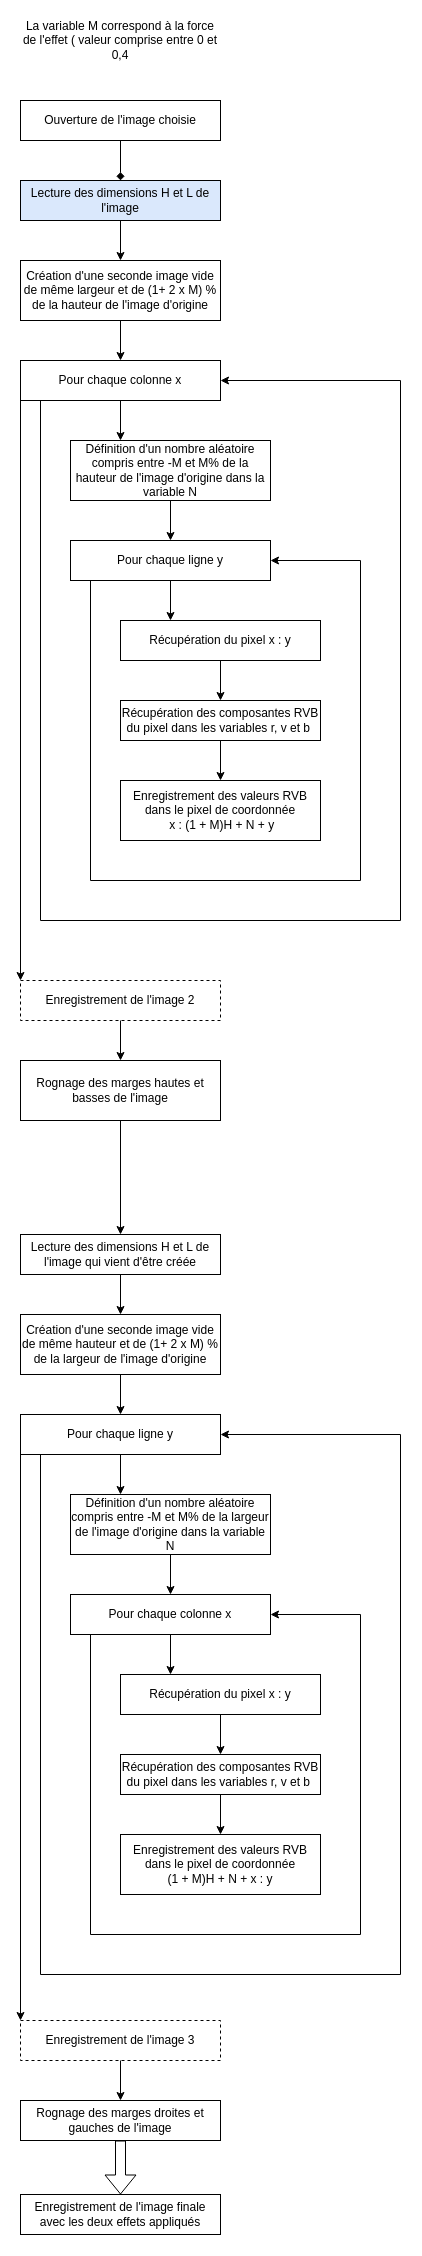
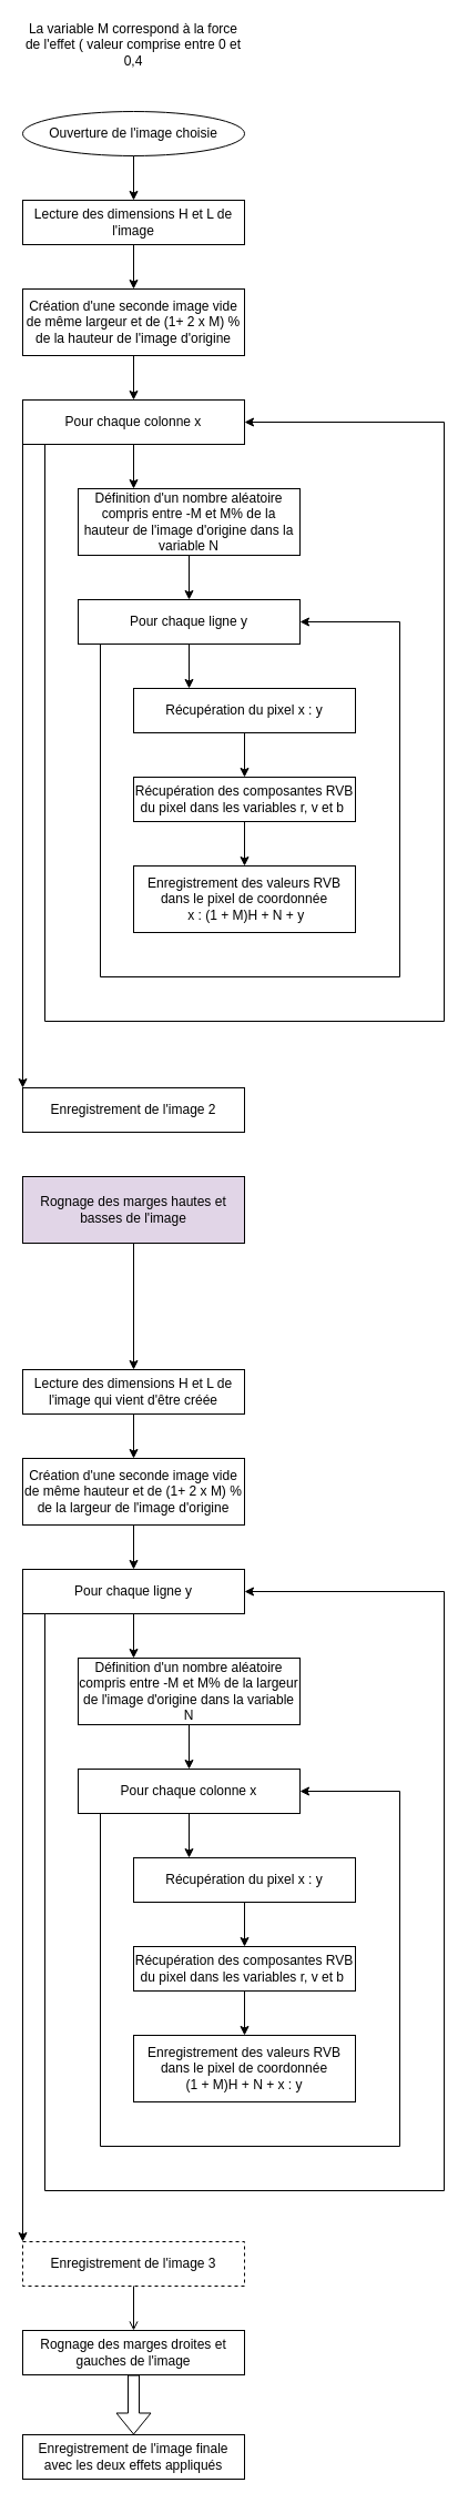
  <mxCell id="0" />
  <mxCell id="1" parent="0" />
- <mxCell id="2" value="Ouverture de l'image choisie" style="rounded=0;whiteSpace=wrap;html=1;" vertex="1" parent="1"><mxGeometry x="20" y="100" width="200" height="40" as="geometry" /></mxCell>
- <mxCell id="3" value="Lecture des dimensions H et L de l'image" style="rounded=0;whiteSpace=wrap;html=1;fillColor=#dae8fc;" vertex="1" parent="1"><mxGeometry x="20" y="180" width="200" height="40" as="geometry" /></mxCell>
- <mxCell id="4" value="" style="endArrow=diamond;html=1;rounded=0;entryX=0.5;entryY=0;entryDx=0;entryDy=0;exitX=0.5;exitY=1;exitDx=0;exitDy=0;" edge="1" parent="1" source="2" target="3"><mxGeometry width="50" height="50" relative="1" as="geometry"><mxPoint x="119.5" y="150" as="sourcePoint" /><mxPoint x="119.5" y="180" as="targetPoint" /></mxGeometry></mxCell>
+ <mxCell id="2" value="Ouverture de l'image choisie" style="ellipse;whiteSpace=wrap;html=1;" vertex="1" parent="1"><mxGeometry x="20" y="100" width="200" height="40" as="geometry" /></mxCell>
+ <mxCell id="3" value="Lecture des dimensions H et L de l'image" style="rounded=0;whiteSpace=wrap;html=1;" vertex="1" parent="1"><mxGeometry x="20" y="180" width="200" height="40" as="geometry" /></mxCell>
+ <mxCell id="4" value="" style="endArrow=classic;html=1;rounded=0;entryX=0.5;entryY=0;entryDx=0;entryDy=0;exitX=0.5;exitY=1;exitDx=0;exitDy=0;" edge="1" parent="1" source="2" target="3"><mxGeometry width="50" height="50" relative="1" as="geometry"><mxPoint x="119.5" y="150" as="sourcePoint" /><mxPoint x="119.5" y="180" as="targetPoint" /></mxGeometry></mxCell>
  <mxCell id="5" value="Création d'une seconde image vide de même largeur et de (1+ 2 x M) % de la hauteur de l'image d'origine" style="rounded=0;whiteSpace=wrap;html=1;" vertex="1" parent="1"><mxGeometry x="20" y="260" width="200" height="60" as="geometry" /></mxCell>
  <mxCell id="6" value="" style="endArrow=classic;html=1;rounded=0;exitX=0.5;exitY=1;exitDx=0;exitDy=0;entryX=0.5;entryY=0;entryDx=0;entryDy=0;" edge="1" parent="1" source="3" target="5"><mxGeometry width="50" height="50" relative="1" as="geometry"><mxPoint x="370" y="350" as="sourcePoint" /><mxPoint x="420" y="300" as="targetPoint" /></mxGeometry></mxCell>
  <mxCell id="7" value="Pour chaque colonne x" style="rounded=0;whiteSpace=wrap;html=1;" vertex="1" parent="1"><mxGeometry x="20" y="360" width="200" height="40" as="geometry" /></mxCell>
  <mxCell id="8" value="" style="endArrow=classic;html=1;rounded=0;exitX=0.5;exitY=1;exitDx=0;exitDy=0;entryX=0.5;entryY=0;entryDx=0;entryDy=0;" edge="1" parent="1" source="5" target="7"><mxGeometry width="50" height="50" relative="1" as="geometry"><mxPoint x="370" y="350" as="sourcePoint" /><mxPoint x="420" y="300" as="targetPoint" /></mxGeometry></mxCell>
  <mxCell id="9" value="Définition d'un nombre aléatoire compris entre -M et M% de la hauteur de l'image d'origine dans la variable N" style="rounded=0;whiteSpace=wrap;html=1;" vertex="1" parent="1"><mxGeometry x="70" y="440" width="200" height="60" as="geometry" /></mxCell>
  <mxCell id="10" value="" style="endArrow=classic;html=1;rounded=0;exitX=0.5;exitY=1;exitDx=0;exitDy=0;entryX=0.25;entryY=0;entryDx=0;entryDy=0;" edge="1" parent="1" source="7" target="9"><mxGeometry width="50" height="50" relative="1" as="geometry"><mxPoint x="370" y="350" as="sourcePoint" /><mxPoint x="420" y="300" as="targetPoint" /></mxGeometry></mxCell>
  <mxCell id="11" value="Pour chaque ligne y" style="rounded=0;whiteSpace=wrap;html=1;" vertex="1" parent="1"><mxGeometry x="70" y="540" width="200" height="40" as="geometry" /></mxCell>
  <mxCell id="12" value="" style="endArrow=classic;html=1;rounded=0;exitX=0.5;exitY=1;exitDx=0;exitDy=0;entryX=0.5;entryY=0;entryDx=0;entryDy=0;" edge="1" parent="1" source="9" target="11"><mxGeometry width="50" height="50" relative="1" as="geometry"><mxPoint x="370" y="450" as="sourcePoint" /><mxPoint x="420" y="400" as="targetPoint" /></mxGeometry></mxCell>
  <mxCell id="13" style="edgeStyle=orthogonalEdgeStyle;rounded=0;orthogonalLoop=1;jettySize=auto;html=1;exitX=0.5;exitY=1;exitDx=0;exitDy=0;entryX=0.5;entryY=0;entryDx=0;entryDy=0;" edge="1" parent="1" source="14" target="18"><mxGeometry relative="1" as="geometry" /></mxCell>
  <mxCell id="14" value="Récupération des composantes RVB du pixel dans les variables r, v et b&amp;nbsp;" style="rounded=0;whiteSpace=wrap;html=1;" vertex="1" parent="1"><mxGeometry x="120" y="700" width="200" height="40" as="geometry" /></mxCell>
  <mxCell id="15" value="Récupération du pixel x : y" style="rounded=0;whiteSpace=wrap;html=1;" vertex="1" parent="1"><mxGeometry x="120" y="620" width="200" height="40" as="geometry" /></mxCell>
  <mxCell id="16" value="" style="endArrow=classic;html=1;rounded=0;exitX=0.5;exitY=1;exitDx=0;exitDy=0;entryX=0.25;entryY=0;entryDx=0;entryDy=0;" edge="1" parent="1" source="11" target="15"><mxGeometry width="50" height="50" relative="1" as="geometry"><mxPoint x="370" y="490" as="sourcePoint" /><mxPoint x="420" y="440" as="targetPoint" /></mxGeometry></mxCell>
  <mxCell id="17" value="" style="endArrow=classic;html=1;rounded=0;exitX=0.5;exitY=1;exitDx=0;exitDy=0;entryX=0.5;entryY=0;entryDx=0;entryDy=0;" edge="1" parent="1" source="15" target="14"><mxGeometry width="50" height="50" relative="1" as="geometry"><mxPoint x="370" y="490" as="sourcePoint" /><mxPoint x="420" y="440" as="targetPoint" /></mxGeometry></mxCell>
  <mxCell id="18" value="Enregistrement des valeurs RVB dans le pixel de coordonnée&lt;br&gt;&amp;nbsp;x : (1 + M)H + N + y" style="rounded=0;whiteSpace=wrap;html=1;" vertex="1" parent="1"><mxGeometry x="120" y="780" width="200" height="60" as="geometry" /></mxCell>
  <mxCell id="19" value="" style="endArrow=classic;html=1;rounded=0;entryX=1;entryY=0.5;entryDx=0;entryDy=0;" edge="1" parent="1" target="11"><mxGeometry width="50" height="50" relative="1" as="geometry"><mxPoint x="90" y="580" as="sourcePoint" /><mxPoint x="420" y="640" as="targetPoint" /><Array as="points"><mxPoint x="90" y="880" /><mxPoint x="360" y="880" /><mxPoint x="360" y="560" /></Array></mxGeometry></mxCell>
  <mxCell id="20" value="" style="endArrow=classic;html=1;rounded=0;exitX=0.1;exitY=1;exitDx=0;exitDy=0;exitPerimeter=0;entryX=1;entryY=0.5;entryDx=0;entryDy=0;" edge="1" parent="1" source="7" target="7"><mxGeometry width="50" height="50" relative="1" as="geometry"><mxPoint x="-50" y="510" as="sourcePoint" /><mxPoint x="490" y="930" as="targetPoint" /><Array as="points"><mxPoint x="40" y="920" /><mxPoint x="400" y="920" /><mxPoint x="400" y="380" /></Array></mxGeometry></mxCell>
  <mxCell id="21" value="" style="endArrow=classic;html=1;rounded=0;exitX=0;exitY=1;exitDx=0;exitDy=0;entryX=0;entryY=0;entryDx=0;entryDy=0;" edge="1" parent="1" source="7" target="22"><mxGeometry width="50" height="50" relative="1" as="geometry"><mxPoint x="370" y="700" as="sourcePoint" /><mxPoint x="20" y="920" as="targetPoint" /><Array as="points" /></mxGeometry></mxCell>
- <mxCell id="22" value="Enregistrement de l'image 2" style="rounded=0;whiteSpace=wrap;html=1;dashed=1;" vertex="1" parent="1"><mxGeometry x="20" y="980" width="200" height="40" as="geometry" /></mxCell>
+ <mxCell id="22" value="Enregistrement de l'image 2" style="rounded=0;whiteSpace=wrap;html=1;" vertex="1" parent="1"><mxGeometry x="20" y="980" width="200" height="40" as="geometry" /></mxCell>
  <mxCell id="23" value="La variable M correspond à la force de l'effet ( valeur comprise entre 0 et 0,4" style="text;html=1;align=center;verticalAlign=middle;whiteSpace=wrap;rounded=0;" vertex="1" parent="1"><mxGeometry x="20" y="20" width="200" height="40" as="geometry" /></mxCell>
  <mxCell id="24" style="edgeStyle=orthogonalEdgeStyle;rounded=0;orthogonalLoop=1;jettySize=auto;html=1;exitX=0.5;exitY=1;exitDx=0;exitDy=0;entryX=0.5;entryY=0;entryDx=0;entryDy=0;" edge="1" parent="1" source="25" target="27"><mxGeometry relative="1" as="geometry" /></mxCell>
- <mxCell id="25" value="Rognage des marges hautes et basses de l'image" style="rounded=0;whiteSpace=wrap;html=1;" vertex="1" parent="1"><mxGeometry x="20" y="1060" width="200" height="60" as="geometry" /></mxCell>
- <mxCell id="26" value="" style="endArrow=classic;html=1;rounded=0;entryX=0.5;entryY=0;entryDx=0;entryDy=0;exitX=0.5;exitY=1;exitDx=0;exitDy=0;" edge="1" parent="1" source="22" target="25"><mxGeometry width="50" height="50" relative="1" as="geometry"><mxPoint x="620" y="940" as="sourcePoint" /><mxPoint x="620" y="980" as="targetPoint" /></mxGeometry></mxCell>
+ <mxCell id="25" value="Rognage des marges hautes et basses de l'image" style="rounded=0;whiteSpace=wrap;html=1;fillColor=#e1d5e7;" vertex="1" parent="1"><mxGeometry x="20" y="1060" width="200" height="60" as="geometry" /></mxCell>
  <mxCell id="27" value="Lecture des dimensions H et L de l'image qui vient d'être créée" style="rounded=0;whiteSpace=wrap;html=1;" vertex="1" parent="1"><mxGeometry x="20" y="1234" width="200" height="40" as="geometry" /></mxCell>
  <mxCell id="28" value="Création d'une seconde image vide de même hauteur et de (1+ 2 x M) % de la largeur de l'image d'origine" style="rounded=0;whiteSpace=wrap;html=1;" vertex="1" parent="1"><mxGeometry x="20" y="1314" width="200" height="60" as="geometry" /></mxCell>
  <mxCell id="29" value="" style="endArrow=classic;html=1;rounded=0;exitX=0.5;exitY=1;exitDx=0;exitDy=0;entryX=0.5;entryY=0;entryDx=0;entryDy=0;" edge="1" parent="1" source="27" target="28"><mxGeometry width="50" height="50" relative="1" as="geometry"><mxPoint x="370" y="1404" as="sourcePoint" /><mxPoint x="420" y="1354" as="targetPoint" /></mxGeometry></mxCell>
  <mxCell id="30" value="Pour chaque ligne y" style="rounded=0;whiteSpace=wrap;html=1;" vertex="1" parent="1"><mxGeometry x="20" y="1414" width="200" height="40" as="geometry" /></mxCell>
  <mxCell id="31" value="" style="endArrow=classic;html=1;rounded=0;exitX=0.5;exitY=1;exitDx=0;exitDy=0;entryX=0.5;entryY=0;entryDx=0;entryDy=0;" edge="1" parent="1" source="28" target="30"><mxGeometry width="50" height="50" relative="1" as="geometry"><mxPoint x="370" y="1404" as="sourcePoint" /><mxPoint x="420" y="1354" as="targetPoint" /></mxGeometry></mxCell>
  <mxCell id="32" value="Définition d'un nombre aléatoire compris entre -M et M% de la largeur de l'image d'origine dans la variable N" style="rounded=0;whiteSpace=wrap;html=1;" vertex="1" parent="1"><mxGeometry x="70" y="1494" width="200" height="60" as="geometry" /></mxCell>
  <mxCell id="33" value="" style="endArrow=classic;html=1;rounded=0;exitX=0.5;exitY=1;exitDx=0;exitDy=0;entryX=0.25;entryY=0;entryDx=0;entryDy=0;" edge="1" parent="1" source="30" target="32"><mxGeometry width="50" height="50" relative="1" as="geometry"><mxPoint x="370" y="1404" as="sourcePoint" /><mxPoint x="420" y="1354" as="targetPoint" /></mxGeometry></mxCell>
  <mxCell id="34" value="Pour chaque colonne x" style="rounded=0;whiteSpace=wrap;html=1;" vertex="1" parent="1"><mxGeometry x="70" y="1594" width="200" height="40" as="geometry" /></mxCell>
  <mxCell id="35" value="" style="endArrow=classic;html=1;rounded=0;exitX=0.5;exitY=1;exitDx=0;exitDy=0;entryX=0.5;entryY=0;entryDx=0;entryDy=0;" edge="1" parent="1" source="32" target="34"><mxGeometry width="50" height="50" relative="1" as="geometry"><mxPoint x="370" y="1504" as="sourcePoint" /><mxPoint x="420" y="1454" as="targetPoint" /></mxGeometry></mxCell>
  <mxCell id="36" style="edgeStyle=orthogonalEdgeStyle;rounded=0;orthogonalLoop=1;jettySize=auto;html=1;exitX=0.5;exitY=1;exitDx=0;exitDy=0;entryX=0.5;entryY=0;entryDx=0;entryDy=0;" edge="1" parent="1" source="37" target="41"><mxGeometry relative="1" as="geometry" /></mxCell>
  <mxCell id="37" value="Récupération des composantes RVB du pixel dans les variables r, v et b&amp;nbsp;" style="rounded=0;whiteSpace=wrap;html=1;" vertex="1" parent="1"><mxGeometry x="120" y="1754" width="200" height="40" as="geometry" /></mxCell>
  <mxCell id="38" value="Récupération du pixel x : y" style="rounded=0;whiteSpace=wrap;html=1;" vertex="1" parent="1"><mxGeometry x="120" y="1674" width="200" height="40" as="geometry" /></mxCell>
  <mxCell id="39" value="" style="endArrow=classic;html=1;rounded=0;exitX=0.5;exitY=1;exitDx=0;exitDy=0;entryX=0.25;entryY=0;entryDx=0;entryDy=0;" edge="1" parent="1" source="34" target="38"><mxGeometry width="50" height="50" relative="1" as="geometry"><mxPoint x="370" y="1544" as="sourcePoint" /><mxPoint x="420" y="1494" as="targetPoint" /></mxGeometry></mxCell>
  <mxCell id="40" value="" style="endArrow=classic;html=1;rounded=0;exitX=0.5;exitY=1;exitDx=0;exitDy=0;entryX=0.5;entryY=0;entryDx=0;entryDy=0;" edge="1" parent="1" source="38" target="37"><mxGeometry width="50" height="50" relative="1" as="geometry"><mxPoint x="370" y="1544" as="sourcePoint" /><mxPoint x="420" y="1494" as="targetPoint" /></mxGeometry></mxCell>
  <mxCell id="41" value="Enregistrement des valeurs RVB dans le pixel de coordonnée&lt;br&gt;&amp;nbsp;(1 + M)H + N + x : y&amp;nbsp;" style="rounded=0;whiteSpace=wrap;html=1;" vertex="1" parent="1"><mxGeometry x="120" y="1834" width="200" height="60" as="geometry" /></mxCell>
  <mxCell id="42" value="" style="endArrow=classic;html=1;rounded=0;entryX=1;entryY=0.5;entryDx=0;entryDy=0;" edge="1" parent="1" target="34"><mxGeometry width="50" height="50" relative="1" as="geometry"><mxPoint x="90" y="1634" as="sourcePoint" /><mxPoint x="420" y="1694" as="targetPoint" /><Array as="points"><mxPoint x="90" y="1934" /><mxPoint x="360" y="1934" /><mxPoint x="360" y="1614" /></Array></mxGeometry></mxCell>
  <mxCell id="43" value="" style="endArrow=classic;html=1;rounded=0;exitX=0.1;exitY=1;exitDx=0;exitDy=0;exitPerimeter=0;entryX=1;entryY=0.5;entryDx=0;entryDy=0;" edge="1" parent="1" source="30" target="30"><mxGeometry width="50" height="50" relative="1" as="geometry"><mxPoint x="-50" y="1564" as="sourcePoint" /><mxPoint x="490" y="1984" as="targetPoint" /><Array as="points"><mxPoint x="40" y="1974" /><mxPoint x="400" y="1974" /><mxPoint x="400" y="1434" /></Array></mxGeometry></mxCell>
  <mxCell id="44" value="" style="endArrow=classic;html=1;rounded=0;exitX=0;exitY=1;exitDx=0;exitDy=0;entryX=0;entryY=0;entryDx=0;entryDy=0;" edge="1" parent="1" source="30" target="45"><mxGeometry width="50" height="50" relative="1" as="geometry"><mxPoint x="370" y="1754" as="sourcePoint" /><mxPoint x="20" y="2014" as="targetPoint" /><Array as="points"><mxPoint x="20" y="2014" /></Array></mxGeometry></mxCell>
  <mxCell id="45" value="Enregistrement de l'image 3" style="rounded=0;whiteSpace=wrap;html=1;dashed=1;" vertex="1" parent="1"><mxGeometry x="20" y="2020" width="200" height="40" as="geometry" /></mxCell>
  <mxCell id="46" value="Rognage des marges droites et gauches de l'image" style="rounded=0;whiteSpace=wrap;html=1;" vertex="1" parent="1"><mxGeometry x="20" y="2100" width="200" height="40" as="geometry" /></mxCell>
- <mxCell id="47" value="" style="endArrow=classic;html=1;rounded=0;exitX=0.5;exitY=1;exitDx=0;exitDy=0;entryX=0.5;entryY=0;entryDx=0;entryDy=0;" edge="1" parent="1" source="45" target="46"><mxGeometry width="50" height="50" relative="1" as="geometry"><mxPoint x="-94" y="2030" as="sourcePoint" /><mxPoint x="120" y="2100" as="targetPoint" /></mxGeometry></mxCell>
+ <mxCell id="47" value="" style="endArrow=open;html=1;rounded=0;exitX=0.5;exitY=1;exitDx=0;exitDy=0;entryX=0.5;entryY=0;entryDx=0;entryDy=0;" edge="1" parent="1" source="45" target="46"><mxGeometry width="50" height="50" relative="1" as="geometry"><mxPoint x="-94" y="2030" as="sourcePoint" /><mxPoint x="120" y="2100" as="targetPoint" /></mxGeometry></mxCell>
  <mxCell id="48" value="Enregistrement de l'image finale avec les deux effets appliqués" style="rounded=0;whiteSpace=wrap;html=1;" vertex="1" parent="1"><mxGeometry x="20" y="2194" width="200" height="40" as="geometry" /></mxCell>
  <mxCell id="49" value="" style="shape=flexArrow;endArrow=classic;html=1;rounded=0;entryX=0.5;entryY=0;entryDx=0;entryDy=0;exitX=0.5;exitY=1;exitDx=0;exitDy=0;" edge="1" parent="1" source="46" target="48"><mxGeometry width="50" height="50" relative="1" as="geometry"><mxPoint x="-54" y="2134" as="sourcePoint" /><mxPoint x="126" y="2164" as="targetPoint" /></mxGeometry></mxCell>
